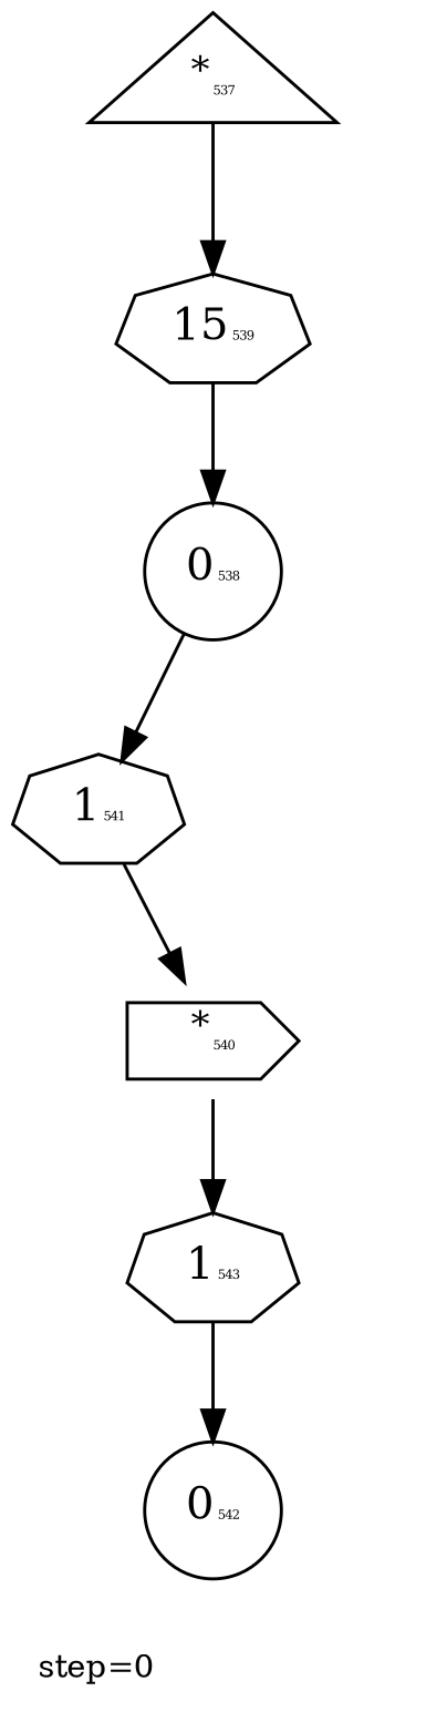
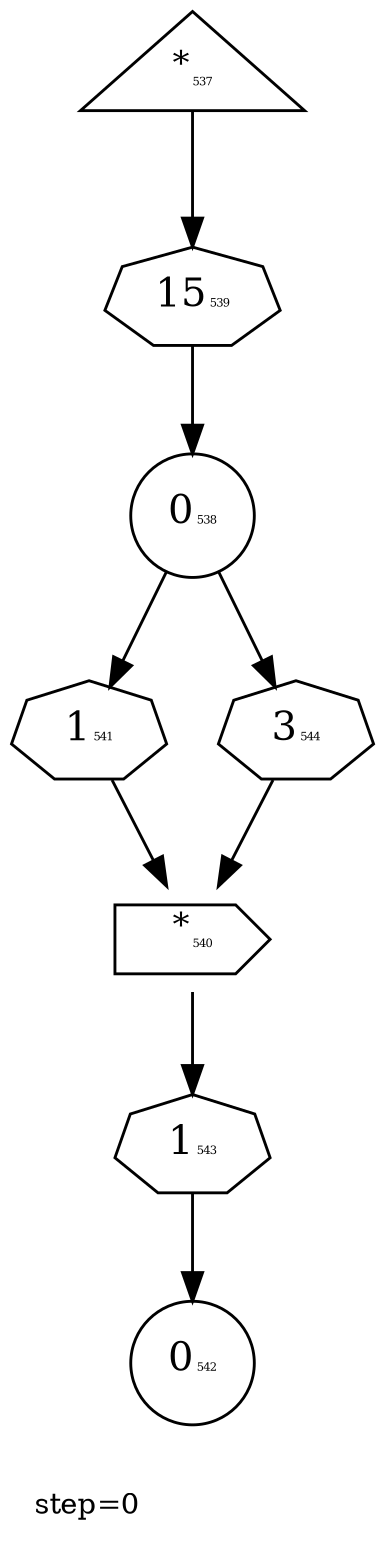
  digraph {
    fontsize=10
    label="step=0"
    labeljust=left
    labelloc=bottom
    fontname="DejaVu Serif"
    node [color=black peripheries=1 shape=septagon fontname="DejaVu Serif"]
    edge [color=black fontname="DejaVu Serif"]
    n1 [label=<<SUP>*</SUP><FONT POINT-SIZE='4'>537</FONT>> labelfontcolor=black shape=triangle]
    n2 [label=<15<FONT POINT-SIZE='4'>539</FONT>>]
    n3 [label=<0<FONT POINT-SIZE='4'>538</FONT>> labelfontcolor=black shape=circle]
    n4 [label=<1<FONT POINT-SIZE='4'>541</FONT>>]
+   n5 [label=<3<FONT POINT-SIZE='4'>544</FONT>>]
    n6 [label=<<SUP>*</SUP><FONT POINT-SIZE='4'>540</FONT>> labelfontcolor=black shape=cds]
    n7 [label=<1<FONT POINT-SIZE='4'>543</FONT>>]
    n8 [label=<0<FONT POINT-SIZE='4'>542</FONT>> labelfontcolor=black shape=circle]
    n1 -> n2
    n2 -> n3
    n3 -> n4
+   n3 -> n5
    n4 -> n6
+   n5 -> n6
    n6 -> n7
    n7 -> n8
  }
